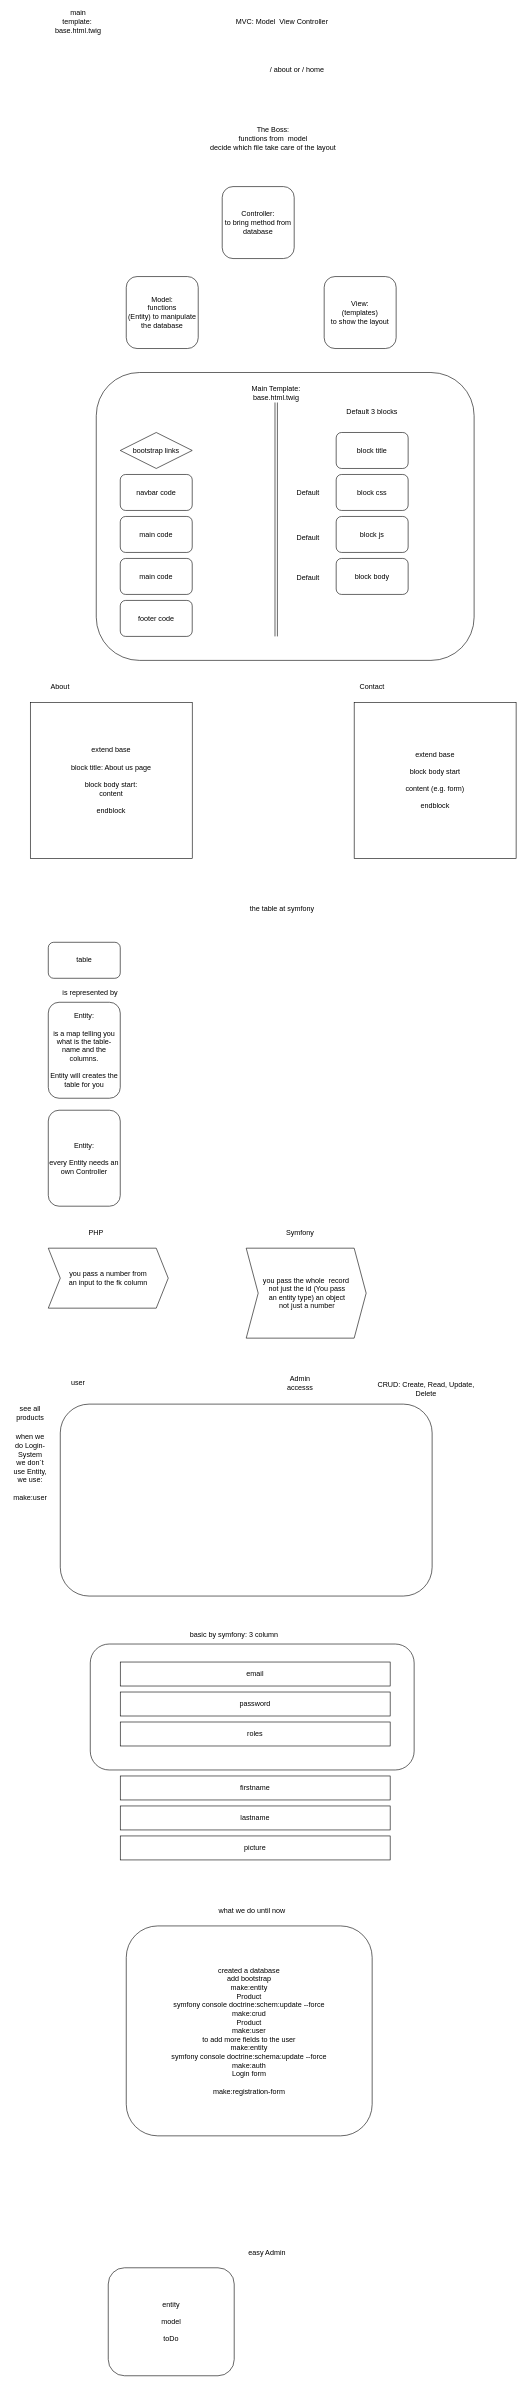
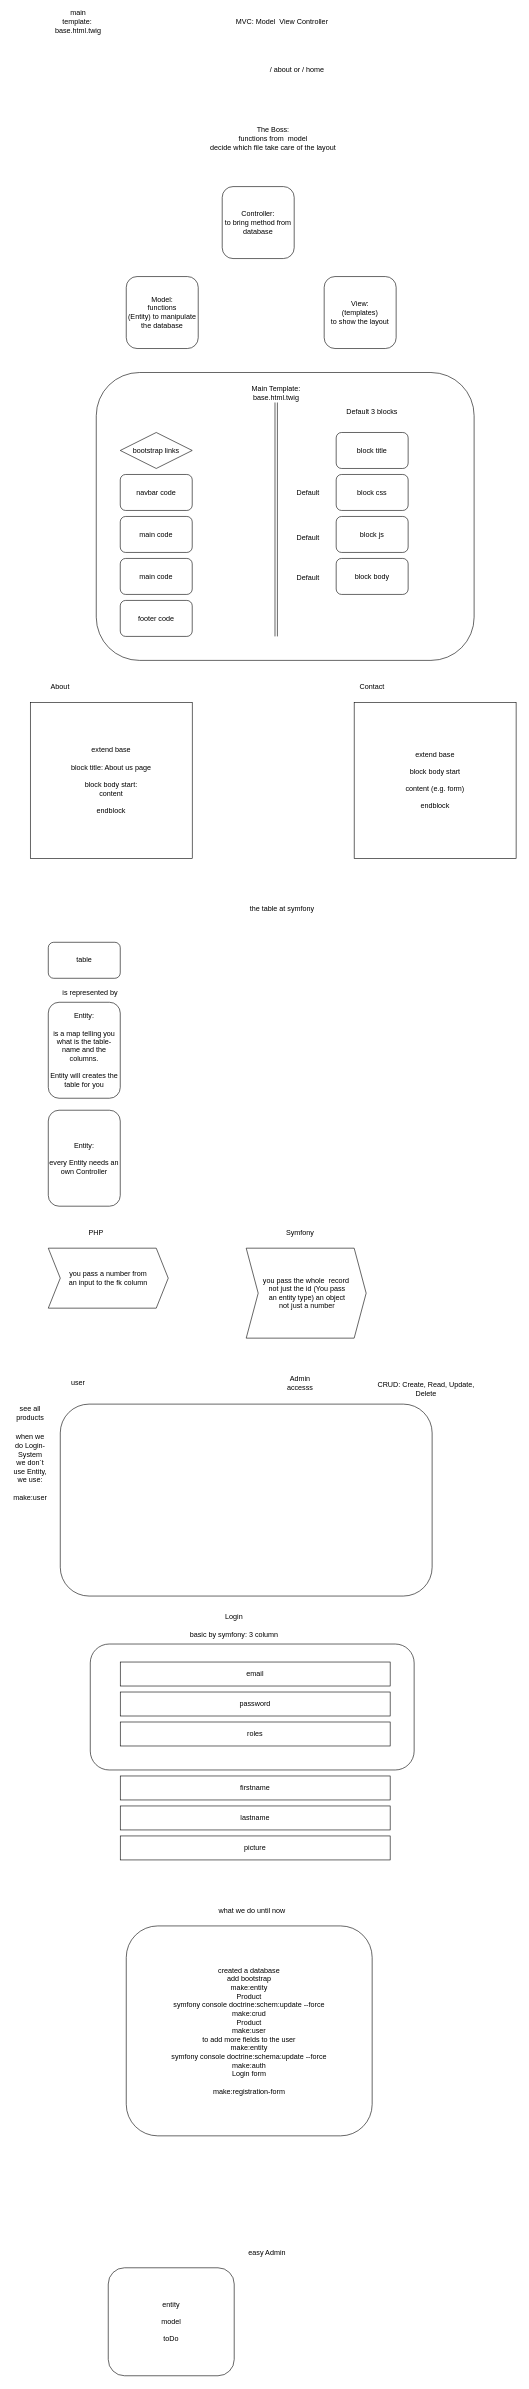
  <mxCell id="0" />
  <mxCell id="1" parent="0" />
  <mxCell id="2" value="Model:&lt;br&gt;functions&lt;br&gt;(Entity) to manipulate the database" style="rounded=1;whiteSpace=wrap;html=1;" parent="1" vertex="1"><mxGeometry x="210" y="460" width="120" height="120" as="geometry" /></mxCell>
  <mxCell id="3" value="View:&lt;br&gt;(templates)&lt;br&gt;to show the layout" style="rounded=1;whiteSpace=wrap;html=1;" parent="1" vertex="1"><mxGeometry x="540" y="460" width="120" height="120" as="geometry" /></mxCell>
  <mxCell id="4" value="Controller:&lt;br&gt;to bring method from database" style="rounded=1;whiteSpace=wrap;html=1;" parent="1" vertex="1"><mxGeometry x="370" y="310" width="120" height="120" as="geometry" /></mxCell>
  <mxCell id="5" value="MVC: Model&amp;nbsp; View Controller" style="text;html=1;strokeColor=none;fillColor=none;align=center;verticalAlign=middle;whiteSpace=wrap;rounded=0;" parent="1" vertex="1"><mxGeometry x="200" y="20" width="540" height="30" as="geometry" /></mxCell>
  <mxCell id="6" value="The Boss:&lt;br&gt;functions from&amp;nbsp; model&lt;br&gt;decide which file take care of the layout" style="text;html=1;strokeColor=none;fillColor=none;align=center;verticalAlign=middle;whiteSpace=wrap;rounded=0;" parent="1" vertex="1"><mxGeometry x="200" y="200" width="510" height="60" as="geometry" /></mxCell>
  <mxCell id="7" value="/ about or / home" style="text;html=1;strokeColor=none;fillColor=none;align=center;verticalAlign=middle;whiteSpace=wrap;rounded=0;" parent="1" vertex="1"><mxGeometry x="280" y="100" width="430" height="30" as="geometry" /></mxCell>
  <mxCell id="8" value="main template:&amp;nbsp;&lt;br&gt;base.html.twig" style="text;html=1;strokeColor=none;fillColor=none;align=center;verticalAlign=middle;whiteSpace=wrap;rounded=0;" parent="1" vertex="1"><mxGeometry x="100" y="20" width="60" height="30" as="geometry" /></mxCell>
  <mxCell id="9" value="" style="rounded=1;whiteSpace=wrap;html=1;" parent="1" vertex="1"><mxGeometry x="160" y="620" width="630" height="480" as="geometry" /></mxCell>
  <mxCell id="10" value="bootstrap links" style="rhombus;whiteSpace=wrap;html=1;" parent="1" vertex="1"><mxGeometry x="200" y="720" width="120" height="60" as="geometry" /></mxCell>
  <mxCell id="11" value="navbar code" style="rounded=1;whiteSpace=wrap;html=1;" parent="1" vertex="1"><mxGeometry x="200" y="790" width="120" height="60" as="geometry" /></mxCell>
  <mxCell id="12" value="main code" style="rounded=1;whiteSpace=wrap;html=1;" parent="1" vertex="1"><mxGeometry x="200" y="930" width="120" height="60" as="geometry" /></mxCell>
  <mxCell id="13" value="main code" style="rounded=1;whiteSpace=wrap;html=1;" parent="1" vertex="1"><mxGeometry x="200" y="860" width="120" height="60" as="geometry" /></mxCell>
  <mxCell id="14" value="footer code" style="rounded=1;whiteSpace=wrap;html=1;" parent="1" vertex="1"><mxGeometry x="200" y="1000" width="120" height="60" as="geometry" /></mxCell>
  <mxCell id="15" value="" style="shape=link;html=1;" parent="1" target="16" edge="1"><mxGeometry width="100" relative="1" as="geometry"><mxPoint x="460" y="1060" as="sourcePoint" /><mxPoint x="470" y="710" as="targetPoint" /></mxGeometry></mxCell>
  <mxCell id="16" value="Main Template:&lt;br&gt;base.html.twig" style="text;html=1;strokeColor=none;fillColor=none;align=center;verticalAlign=middle;whiteSpace=wrap;rounded=0;" parent="1" vertex="1"><mxGeometry x="330" y="640" width="260" height="30" as="geometry" /></mxCell>
  <mxCell id="17" value="Default 3 blocks" style="text;html=1;strokeColor=none;fillColor=none;align=center;verticalAlign=middle;whiteSpace=wrap;rounded=0;" parent="1" vertex="1"><mxGeometry x="560" y="670" width="120" height="30" as="geometry" /></mxCell>
  <mxCell id="18" value="block css" style="rounded=1;whiteSpace=wrap;html=1;" parent="1" vertex="1"><mxGeometry x="560" y="790" width="120" height="60" as="geometry" /></mxCell>
  <mxCell id="19" value="block js" style="rounded=1;whiteSpace=wrap;html=1;" parent="1" vertex="1"><mxGeometry x="560" y="860" width="120" height="60" as="geometry" /></mxCell>
  <mxCell id="20" value="block body" style="rounded=1;whiteSpace=wrap;html=1;" parent="1" vertex="1"><mxGeometry x="560" y="930" width="120" height="60" as="geometry" /></mxCell>
  <mxCell id="21" value="Default&amp;nbsp;" style="text;html=1;strokeColor=none;fillColor=none;align=center;verticalAlign=middle;whiteSpace=wrap;rounded=0;" parent="1" vertex="1"><mxGeometry x="480" y="805" width="70" height="30" as="geometry" /></mxCell>
  <mxCell id="22" value="Default&amp;nbsp;" style="text;html=1;strokeColor=none;fillColor=none;align=center;verticalAlign=middle;whiteSpace=wrap;rounded=0;" parent="1" vertex="1"><mxGeometry x="480" y="880" width="70" height="30" as="geometry" /></mxCell>
  <mxCell id="23" value="Default&amp;nbsp;" style="text;html=1;strokeColor=none;fillColor=none;align=center;verticalAlign=middle;whiteSpace=wrap;rounded=0;" parent="1" vertex="1"><mxGeometry x="480" y="947" width="70" height="30" as="geometry" /></mxCell>
  <mxCell id="24" value="block title" style="rounded=1;whiteSpace=wrap;html=1;" parent="1" vertex="1"><mxGeometry x="560" y="720" width="120" height="60" as="geometry" /></mxCell>
  <mxCell id="25" value="extend base&lt;br&gt;&lt;br&gt;block title: About us page&lt;br&gt;&lt;br&gt;block body start:&lt;br&gt;content&lt;br&gt;&lt;br&gt;endblock" style="rounded=0;whiteSpace=wrap;html=1;" parent="1" vertex="1"><mxGeometry x="50" y="1170" width="270" height="260" as="geometry" /></mxCell>
  <mxCell id="26" value="extend base&lt;br&gt;&lt;br&gt;block body start&lt;br&gt;&lt;br&gt;content (e.g. form)&lt;br&gt;&lt;br&gt;endblock" style="rounded=0;whiteSpace=wrap;html=1;" parent="1" vertex="1"><mxGeometry x="590" y="1170" width="270" height="260" as="geometry" /></mxCell>
  <mxCell id="27" value="About" style="text;html=1;strokeColor=none;fillColor=none;align=center;verticalAlign=middle;whiteSpace=wrap;rounded=0;" parent="1" vertex="1"><mxGeometry x="70" y="1130" width="60" height="30" as="geometry" /></mxCell>
  <mxCell id="28" value="Contact" style="text;html=1;strokeColor=none;fillColor=none;align=center;verticalAlign=middle;whiteSpace=wrap;rounded=0;" parent="1" vertex="1"><mxGeometry x="590" y="1130" width="60" height="30" as="geometry" /></mxCell>
  <mxCell id="29" value="table" style="rounded=1;whiteSpace=wrap;html=1;" parent="1" vertex="1"><mxGeometry x="80" y="1570" width="120" height="60" as="geometry" /></mxCell>
  <mxCell id="30" value="the table at symfony" style="text;html=1;strokeColor=none;fillColor=none;align=center;verticalAlign=middle;whiteSpace=wrap;rounded=0;" parent="1" vertex="1"><mxGeometry x="330" y="1500" width="280" height="30" as="geometry" /></mxCell>
  <mxCell id="31" value="is represented by" style="text;html=1;strokeColor=none;fillColor=none;align=center;verticalAlign=middle;whiteSpace=wrap;rounded=0;" parent="1" vertex="1"><mxGeometry x="80" y="1640" width="140" height="30" as="geometry" /></mxCell>
  <mxCell id="32" value="Entity:&lt;br&gt;&lt;br&gt;is a map telling you what is the table-name and the columns.&lt;br&gt;&lt;br&gt;Entity will creates the table for you" style="rounded=1;whiteSpace=wrap;html=1;" parent="1" vertex="1"><mxGeometry x="80" y="1670" width="120" height="160" as="geometry" /></mxCell>
  <mxCell id="33" value="Entity:&lt;br&gt;&lt;br&gt;every Entity needs an own Controller" style="rounded=1;whiteSpace=wrap;html=1;" parent="1" vertex="1"><mxGeometry x="80" y="1850" width="120" height="160" as="geometry" /></mxCell>
  <mxCell id="34" value="you pass a number from &lt;br&gt;an input to the fk column" style="shape=step;perimeter=stepPerimeter;whiteSpace=wrap;html=1;fixedSize=1;" parent="1" vertex="1"><mxGeometry x="80" y="2080" width="200" height="100" as="geometry" /></mxCell>
  <mxCell id="35" value="you pass the whole&amp;nbsp; record&lt;br&gt;&amp;nbsp;not just the id (You pass&lt;br&gt;&amp;nbsp;an entity type) an object&lt;br&gt;&amp;nbsp;not just a number" style="shape=step;perimeter=stepPerimeter;whiteSpace=wrap;html=1;fixedSize=1;" parent="1" vertex="1"><mxGeometry x="410" y="2080" width="200" height="150" as="geometry" /></mxCell>
  <mxCell id="36" value="PHP" style="text;html=1;strokeColor=none;fillColor=none;align=center;verticalAlign=middle;whiteSpace=wrap;rounded=0;" parent="1" vertex="1"><mxGeometry y="2040" width="60" height="30" as="geometry" x="130" /></mxCell>
  <mxCell id="37" value="Symfony" style="text;html=1;strokeColor=none;fillColor=none;align=center;verticalAlign=middle;whiteSpace=wrap;rounded=0;" parent="1" vertex="1"><mxGeometry x="470" y="2040" width="60" height="30" as="geometry" /></mxCell>
  <mxCell id="38" value="" style="rounded=1;whiteSpace=wrap;html=1;" parent="1" vertex="1"><mxGeometry x="100" y="2340" width="620" height="320" as="geometry" /></mxCell>
  <mxCell id="39" value="user" style="text;html=1;strokeColor=none;fillColor=none;align=center;verticalAlign=middle;whiteSpace=wrap;rounded=0;" parent="1" vertex="1"><mxGeometry x="100" y="2290" width="60" height="30" as="geometry" /></mxCell>
  <mxCell id="40" value="see all products" style="text;html=1;strokeColor=none;fillColor=none;align=center;verticalAlign=middle;whiteSpace=wrap;rounded=0;" parent="1" vertex="1"><mxGeometry x="20" y="2340" width="60" height="30" as="geometry" /></mxCell>
  <mxCell id="41" value="Admin accesss" style="text;html=1;strokeColor=none;fillColor=none;align=center;verticalAlign=middle;whiteSpace=wrap;rounded=0;" parent="1" vertex="1"><mxGeometry x="470" y="2290" width="60" height="30" as="geometry" /></mxCell>
  <mxCell id="42" value="CRUD: Create, Read, Update, Delete" style="text;html=1;strokeColor=none;fillColor=none;align=center;verticalAlign=middle;whiteSpace=wrap;rounded=0;" parent="1" vertex="1"><mxGeometry x="620" y="2300" width="180" height="30" as="geometry" /></mxCell>
  <mxCell id="43" value="when we do Login-System we don´t use Entity, we use:&lt;br&gt;&lt;br&gt;make:user" style="text;html=1;strokeColor=none;fillColor=none;align=center;verticalAlign=middle;whiteSpace=wrap;rounded=0;" parent="1" vertex="1"><mxGeometry x="20" y="2430" width="60" height="30" as="geometry" /></mxCell>
  <mxCell id="44" value="" style="rounded=1;whiteSpace=wrap;html=1;" parent="1" vertex="1"><mxGeometry x="150" y="2740" width="540" height="210" as="geometry" /></mxCell>
+ <mxCell id="45" value="Login" style="text;html=1;strokeColor=none;fillColor=none;align=center;verticalAlign=middle;whiteSpace=wrap;rounded=0;" parent="1" vertex="1"><mxGeometry x="360" y="2680" width="60" height="30" as="geometry" /></mxCell>
  <mxCell id="46" value="email" style="rounded=0;whiteSpace=wrap;html=1;" parent="1" vertex="1"><mxGeometry x="200" y="2770" width="450" height="40" as="geometry" /></mxCell>
  <mxCell id="47" value="password" style="rounded=0;whiteSpace=wrap;html=1;" parent="1" vertex="1"><mxGeometry x="200" y="2820" width="450" height="40" as="geometry" /></mxCell>
  <mxCell id="48" value="roles" style="rounded=0;whiteSpace=wrap;html=1;" parent="1" vertex="1"><mxGeometry x="200" y="2870" width="450" height="40" as="geometry" /></mxCell>
  <mxCell id="49" value="lastname" style="rounded=0;whiteSpace=wrap;html=1;" parent="1" vertex="1"><mxGeometry x="200" y="3010" width="450" height="40" as="geometry" /></mxCell>
  <mxCell id="50" value="firstname" style="rounded=0;whiteSpace=wrap;html=1;" parent="1" vertex="1"><mxGeometry x="200" y="2960" width="450" height="40" as="geometry" /></mxCell>
  <mxCell id="51" value="picture" style="rounded=0;whiteSpace=wrap;html=1;" parent="1" vertex="1"><mxGeometry x="200" y="3060" width="450" height="40" as="geometry" /></mxCell>
  <mxCell id="52" value="basic by symfony: 3 column" style="text;html=1;strokeColor=none;fillColor=none;align=center;verticalAlign=middle;whiteSpace=wrap;rounded=0;" parent="1" vertex="1"><mxGeometry x="240" y="2710" width="300" height="30" as="geometry" /></mxCell>
  <mxCell id="53" value="what we do until now" style="text;html=1;strokeColor=none;fillColor=none;align=center;verticalAlign=middle;whiteSpace=wrap;rounded=0;" parent="1" vertex="1"><mxGeometry x="300" y="3170" width="240" height="30" as="geometry" /></mxCell>
  <mxCell id="54" value="created a database&lt;br&gt;add bootstrap&lt;br&gt;make:entity&lt;br&gt;Product&lt;br&gt;symfony console doctrine:schem:update --force&lt;br&gt;make:crud&lt;br&gt;Product&lt;br&gt;make:user&lt;br&gt;to add more fields to the user&lt;br&gt;make:entity&lt;br&gt;symfony console doctrine:schema:update --force&lt;br&gt;make:auth&lt;br&gt;Login form&lt;br&gt;&lt;br&gt;make:registration-form" style="rounded=1;whiteSpace=wrap;html=1;" parent="1" vertex="1"><mxGeometry x="210" y="3210" width="410" height="350" as="geometry" /></mxCell>
  <mxCell id="55" value="easy Admin" style="text;html=1;strokeColor=none;fillColor=none;align=center;verticalAlign=middle;whiteSpace=wrap;rounded=0;" vertex="1" parent="1"><mxGeometry x="360" y="3740" width="170" height="30" as="geometry" /></mxCell>
  <mxCell id="56" value="entity&lt;br&gt;&lt;br&gt;model&lt;br&gt;&lt;br&gt;toDo" style="rounded=1;whiteSpace=wrap;html=1;" vertex="1" parent="1"><mxGeometry x="180" y="3780" width="210" height="180" as="geometry" /></mxCell>
